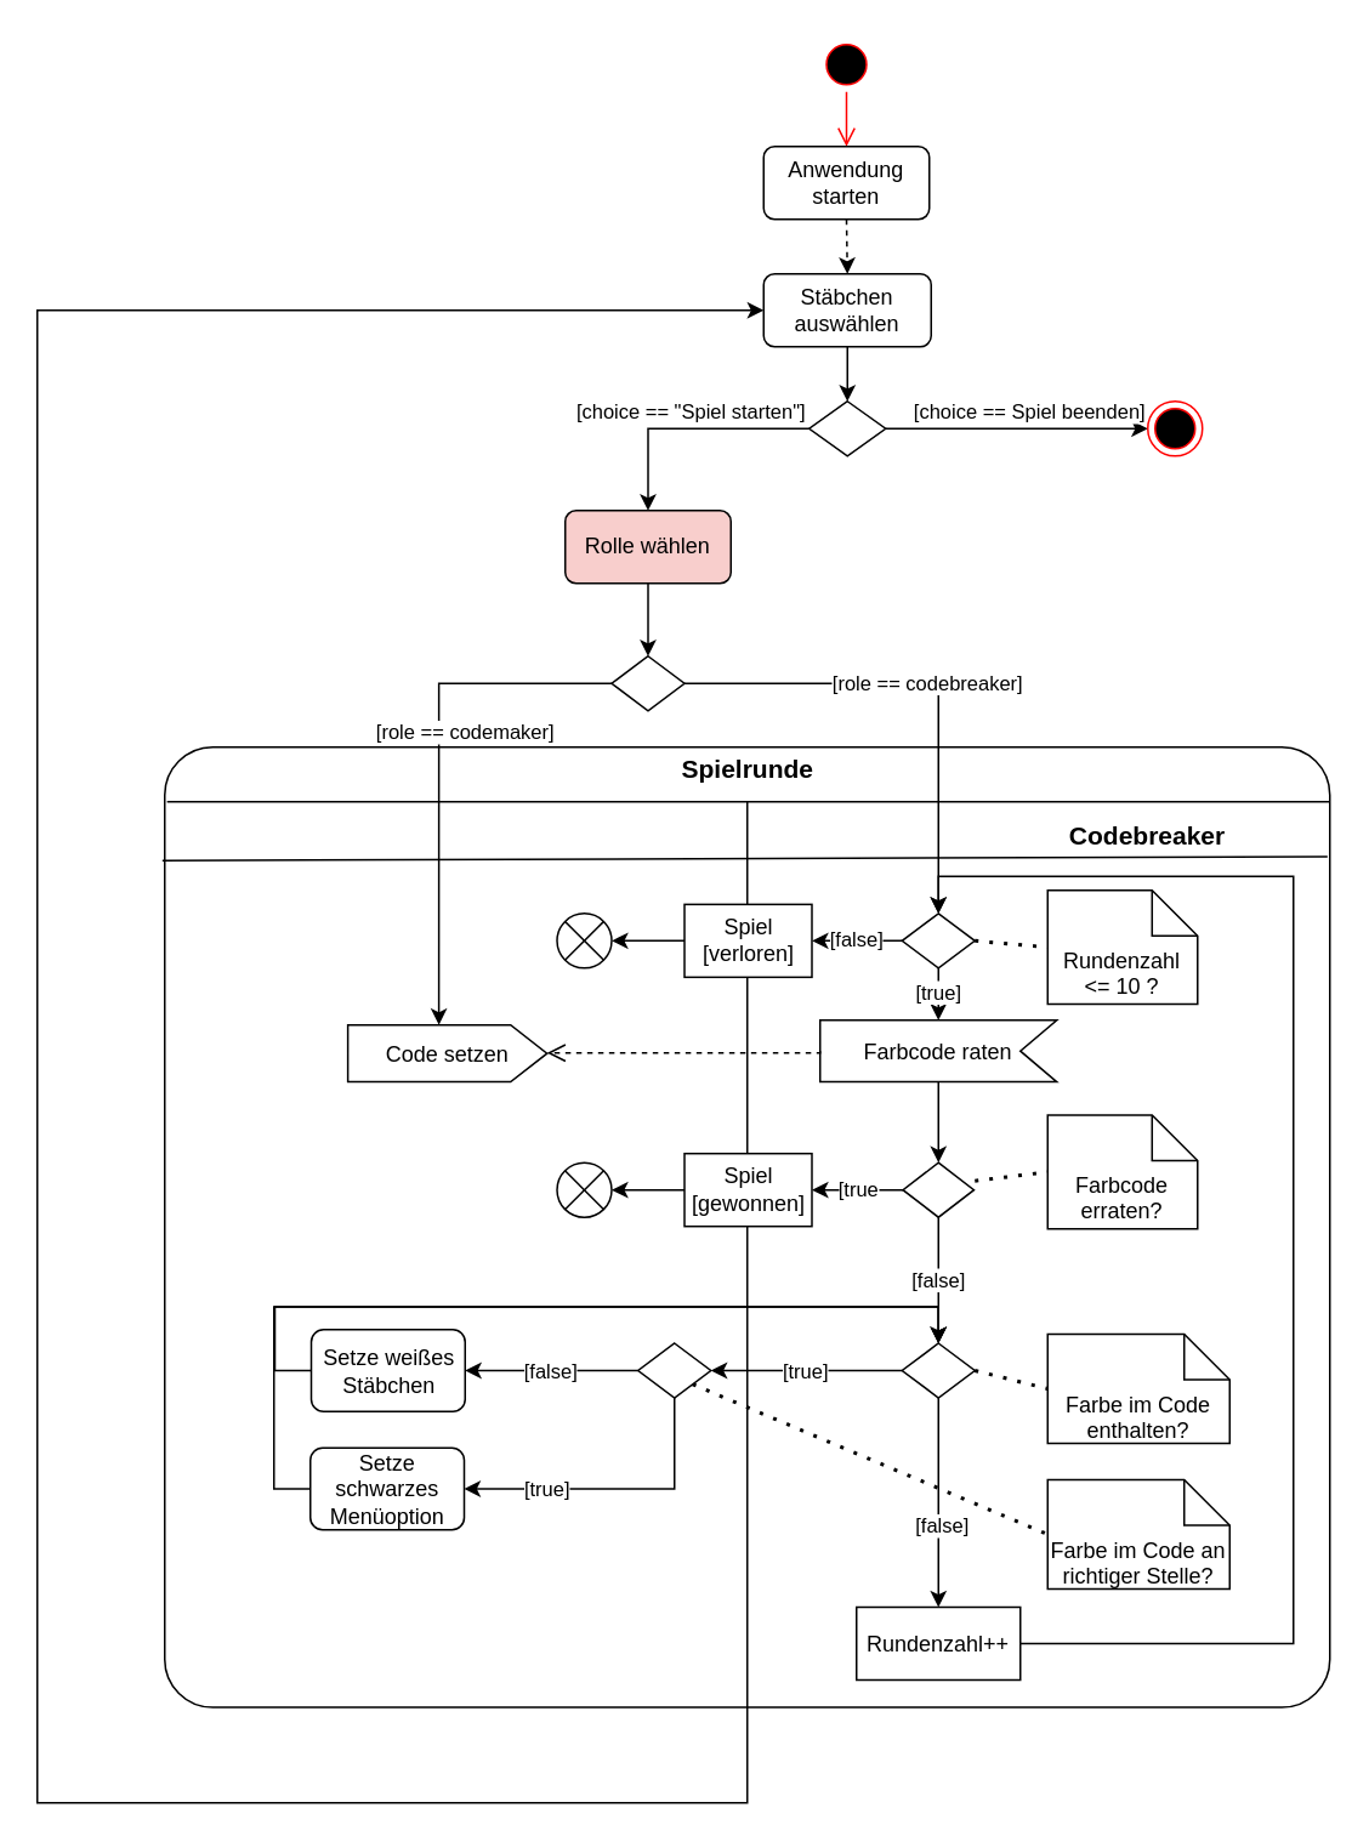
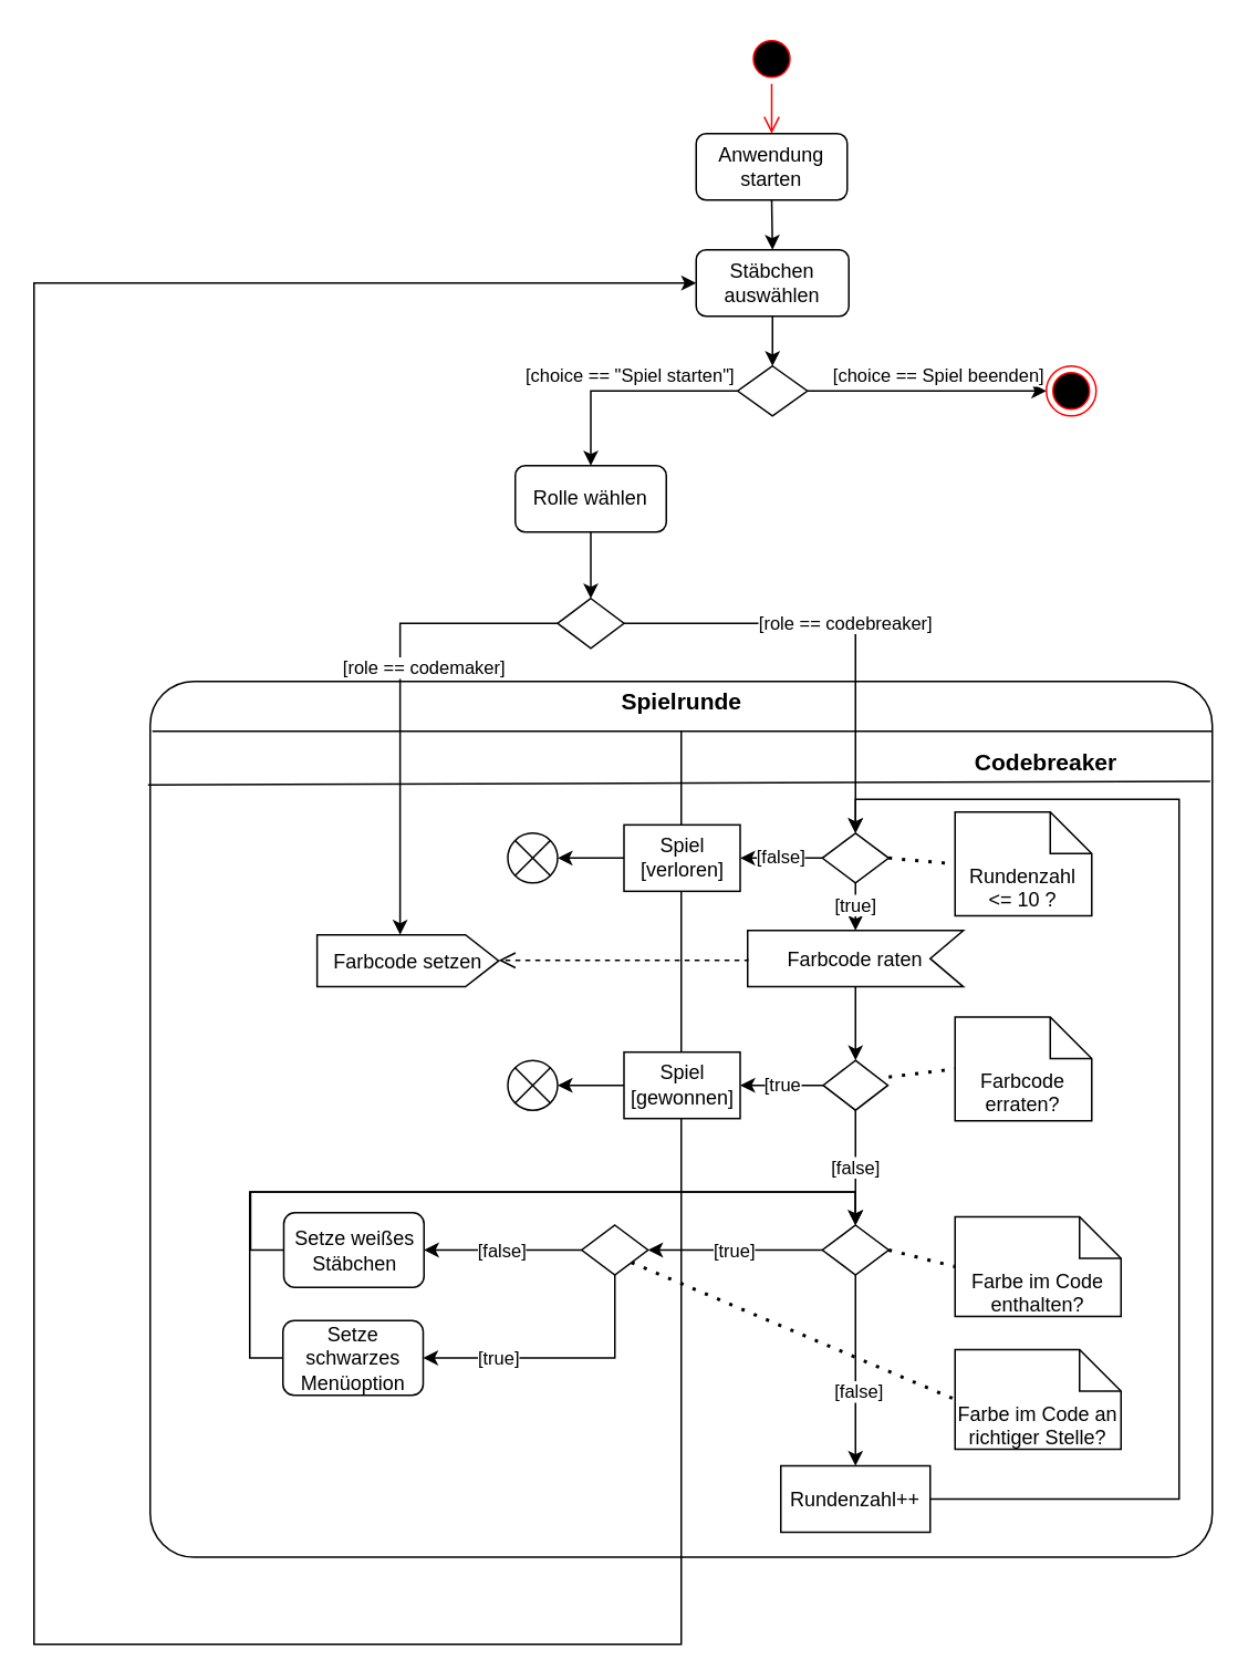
  <mxCell id="0" />
  <mxCell id="1" parent="0" />
  <mxCell id="2" style="edgeStyle=orthogonalEdgeStyle;rounded=0;orthogonalLoop=1;jettySize=auto;html=1;exitX=0.5;exitY=1;exitDx=0;exitDy=0;entryX=0;entryY=0.5;entryDx=0;entryDy=0;" parent="1" source="3" target="21" edge="1"><mxGeometry relative="1" as="geometry"><Array as="points"><mxPoint x="410" y="990" /><mxPoint x="20" y="990" /><mxPoint x="20" y="170" /></Array></mxGeometry></mxCell>
  <mxCell id="3" value="" style="rounded=1;whiteSpace=wrap;html=1;container=0;arcSize=5;" parent="1" vertex="1"><mxGeometry x="90" y="410" width="640" height="527.5" as="geometry" /></mxCell>
  <mxCell id="4" value="" style="ellipse;html=1;shape=startState;fillColor=#000000;strokeColor=#ff0000;" parent="1" vertex="1"><mxGeometry x="449.5" y="20" width="30" height="30" as="geometry" /></mxCell>
  <mxCell id="5" value="" style="edgeStyle=orthogonalEdgeStyle;html=1;verticalAlign=bottom;endArrow=open;endSize=8;strokeColor=#ff0000;rounded=0;entryX=0.5;entryY=0;entryDx=0;entryDy=0;" parent="1" source="4" target="7" edge="1"><mxGeometry relative="1" as="geometry"><mxPoint x="458" y="90" as="targetPoint" /></mxGeometry></mxCell>
- <mxCell id="6" style="edgeStyle=orthogonalEdgeStyle;rounded=0;orthogonalLoop=1;jettySize=auto;html=1;exitX=0.5;exitY=1;exitDx=0;exitDy=0;entryX=0.5;entryY=0;entryDx=0;entryDy=0;dashed=1;" parent="1" source="7" target="21" edge="1"><mxGeometry relative="1" as="geometry" /></mxCell>
+ <mxCell id="6" style="edgeStyle=orthogonalEdgeStyle;rounded=0;orthogonalLoop=1;jettySize=auto;html=1;exitX=0.5;exitY=1;exitDx=0;exitDy=0;entryX=0.5;entryY=0;entryDx=0;entryDy=0;" parent="1" source="7" target="21" edge="1"><mxGeometry relative="1" as="geometry" /></mxCell>
  <mxCell id="7" value="&lt;div&gt;Anwendung starten&lt;/div&gt;" style="rounded=1;whiteSpace=wrap;html=1;" parent="1" vertex="1"><mxGeometry x="419" y="80" width="91" height="40" as="geometry" /></mxCell>
  <mxCell id="8" style="edgeStyle=orthogonalEdgeStyle;rounded=0;orthogonalLoop=1;jettySize=auto;html=1;exitX=0;exitY=0.5;exitDx=0;exitDy=0;entryX=0.5;entryY=0;entryDx=0;entryDy=0;" parent="1" source="12" target="15" edge="1"><mxGeometry relative="1" as="geometry"><mxPoint x="270" y="300" as="targetPoint" /></mxGeometry></mxCell>
  <mxCell id="9" value="[choice == &quot;Spiel starten&quot;]" style="edgeLabel;html=1;align=center;verticalAlign=middle;resizable=0;points=[];" parent="8" vertex="1" connectable="0"><mxGeometry x="-0.395" relative="1" as="geometry"><mxPoint x="-26" y="-10" as="offset" /></mxGeometry></mxCell>
  <mxCell id="10" style="edgeStyle=orthogonalEdgeStyle;rounded=0;orthogonalLoop=1;jettySize=auto;html=1;exitX=1;exitY=0.5;exitDx=0;exitDy=0;entryX=0;entryY=0.5;entryDx=0;entryDy=0;" parent="1" source="12" target="13" edge="1"><mxGeometry relative="1" as="geometry"><mxPoint x="673" y="400" as="targetPoint" /></mxGeometry></mxCell>
  <mxCell id="11" value="[choice == Spiel beenden]" style="edgeLabel;html=1;align=center;verticalAlign=middle;resizable=0;points=[];" parent="10" vertex="1" connectable="0"><mxGeometry x="-0.535" y="1" relative="1" as="geometry"><mxPoint x="45" y="-9" as="offset" /></mxGeometry></mxCell>
  <mxCell id="12" value="" style="rhombus;whiteSpace=wrap;html=1;" parent="1" vertex="1"><mxGeometry x="444" y="220" width="42" height="30" as="geometry" /></mxCell>
  <mxCell id="13" value="" style="ellipse;html=1;shape=endState;fillColor=#000000;strokeColor=#ff0000;" parent="1" vertex="1"><mxGeometry x="630" y="220" width="30" height="30" as="geometry" /></mxCell>
  <mxCell id="14" style="edgeStyle=orthogonalEdgeStyle;rounded=0;orthogonalLoop=1;jettySize=auto;html=1;exitX=0.5;exitY=1;exitDx=0;exitDy=0;entryX=0.5;entryY=0;entryDx=0;entryDy=0;" parent="1" source="15" target="19" edge="1"><mxGeometry relative="1" as="geometry" /></mxCell>
- <mxCell id="15" value="&lt;div&gt;Rolle wählen&lt;/div&gt;" style="rounded=1;whiteSpace=wrap;html=1;fillColor=#f8cecc;" parent="1" vertex="1"><mxGeometry x="310" y="280" width="91" height="40" as="geometry" /></mxCell>
+ <mxCell id="15" value="&lt;div&gt;Rolle wählen&lt;/div&gt;" style="rounded=1;whiteSpace=wrap;html=1;" parent="1" vertex="1"><mxGeometry x="310" y="280" width="91" height="40" as="geometry" /></mxCell>
  <mxCell id="16" style="edgeStyle=orthogonalEdgeStyle;rounded=0;orthogonalLoop=1;jettySize=auto;html=1;exitX=0;exitY=0.5;exitDx=0;exitDy=0;entryX=0;entryY=0;entryDx=50;entryDy=0;entryPerimeter=0;" parent="1" source="19" target="48" edge="1"><mxGeometry relative="1" as="geometry"><mxPoint x="225" y="420" as="targetPoint" /></mxGeometry></mxCell>
  <mxCell id="17" value="[role == codemaker]" style="edgeLabel;html=1;align=center;verticalAlign=middle;resizable=0;points=[];" parent="16" vertex="1" connectable="0"><mxGeometry x="-0.091" y="3" relative="1" as="geometry"><mxPoint x="11" y="-7" as="offset" /></mxGeometry></mxCell>
  <mxCell id="18" value="[role == codebreaker]" style="edgeStyle=orthogonalEdgeStyle;rounded=0;orthogonalLoop=1;jettySize=auto;html=1;exitX=1;exitY=0.5;exitDx=0;exitDy=0;entryX=0.5;entryY=0;entryDx=0;entryDy=0;" parent="1" source="19" target="27" edge="1"><mxGeometry relative="1" as="geometry"><mxPoint x="515" y="440" as="targetPoint" /></mxGeometry></mxCell>
  <mxCell id="19" value="" style="rhombus;whiteSpace=wrap;html=1;" parent="1" vertex="1"><mxGeometry x="335.5" y="360" width="40" height="30" as="geometry" /></mxCell>
  <mxCell id="20" style="edgeStyle=orthogonalEdgeStyle;rounded=0;orthogonalLoop=1;jettySize=auto;html=1;exitX=0.5;exitY=1;exitDx=0;exitDy=0;" parent="1" source="21" target="12" edge="1"><mxGeometry relative="1" as="geometry" /></mxCell>
  <mxCell id="21" value="Stäbchen auswählen" style="rounded=1;whiteSpace=wrap;html=1;" parent="1" vertex="1"><mxGeometry x="419" y="150" width="92" height="40" as="geometry" /></mxCell>
  <mxCell id="22" value="[true" style="edgeStyle=orthogonalEdgeStyle;rounded=0;orthogonalLoop=1;jettySize=auto;html=1;exitX=0;exitY=0.5;exitDx=0;exitDy=0;entryX=1;entryY=0.5;entryDx=0;entryDy=0;" parent="1" source="24" target="56" edge="1"><mxGeometry relative="1" as="geometry" /></mxCell>
  <mxCell id="23" value="[false]" style="edgeStyle=orthogonalEdgeStyle;rounded=0;orthogonalLoop=1;jettySize=auto;html=1;exitX=0.5;exitY=1;exitDx=0;exitDy=0;entryX=0.5;entryY=0;entryDx=0;entryDy=0;" edge="1" parent="1" source="24" target="32"><mxGeometry relative="1" as="geometry" /></mxCell>
  <mxCell id="24" value="" style="rhombus;whiteSpace=wrap;html=1;container=0;" parent="1" vertex="1"><mxGeometry x="495.5" y="638.29" width="39" height="30" as="geometry" /></mxCell>
  <mxCell id="25" value="[false]" style="edgeStyle=orthogonalEdgeStyle;rounded=0;orthogonalLoop=1;jettySize=auto;html=1;exitX=0;exitY=0.5;exitDx=0;exitDy=0;entryX=1;entryY=0.5;entryDx=0;entryDy=0;" parent="1" source="27" target="58" edge="1"><mxGeometry relative="1" as="geometry" /></mxCell>
  <mxCell id="26" value="[true]" style="edgeStyle=orthogonalEdgeStyle;rounded=0;orthogonalLoop=1;jettySize=auto;html=1;exitX=0.5;exitY=1;exitDx=0;exitDy=0;entryX=0;entryY=0;entryDx=65;entryDy=0;entryPerimeter=0;" edge="1" parent="1" source="27" target="50"><mxGeometry relative="1" as="geometry" /></mxCell>
  <mxCell id="27" value="" style="rhombus;whiteSpace=wrap;html=1;container=0;" parent="1" vertex="1"><mxGeometry x="495" y="501.4" width="40" height="30" as="geometry" /></mxCell>
  <mxCell id="28" value="" style="endArrow=none;dashed=1;html=1;dashPattern=1 3;strokeWidth=2;rounded=0;entryX=0;entryY=0.5;entryDx=0;entryDy=0;entryPerimeter=0;" parent="1" target="52" edge="1"><mxGeometry width="50" height="50" relative="1" as="geometry"><mxPoint x="535" y="648.29" as="sourcePoint" /><mxPoint x="495" y="578.29" as="targetPoint" /></mxGeometry></mxCell>
  <mxCell id="29" value="[true]&lt;br&gt;" style="edgeStyle=orthogonalEdgeStyle;rounded=0;orthogonalLoop=1;jettySize=auto;html=1;exitX=0;exitY=0.5;exitDx=0;exitDy=0;entryX=1;entryY=0.5;entryDx=0;entryDy=0;" parent="1" source="32" target="43" edge="1"><mxGeometry relative="1" as="geometry" /></mxCell>
  <mxCell id="30" style="edgeStyle=orthogonalEdgeStyle;rounded=0;orthogonalLoop=1;jettySize=auto;html=1;exitX=0.5;exitY=1;exitDx=0;exitDy=0;entryX=0.5;entryY=0;entryDx=0;entryDy=0;" parent="1" source="32" target="45" edge="1"><mxGeometry relative="1" as="geometry" /></mxCell>
  <mxCell id="31" value="[false]" style="edgeLabel;html=1;align=center;verticalAlign=middle;resizable=0;points=[];container=0;" parent="30" vertex="1" connectable="0"><mxGeometry x="0.217" y="1" relative="1" as="geometry"><mxPoint as="offset" /></mxGeometry></mxCell>
  <mxCell id="32" value="" style="rhombus;whiteSpace=wrap;html=1;container=0;" parent="1" vertex="1"><mxGeometry x="495" y="737.5" width="40" height="30" as="geometry" /></mxCell>
  <mxCell id="33" value="Farbe im Code enthalten?" style="shape=note2;boundedLbl=1;whiteSpace=wrap;html=1;size=25;verticalAlign=top;align=center;container=0;" parent="1" vertex="1"><mxGeometry x="575" y="732.5" width="100" height="60" as="geometry" /></mxCell>
  <mxCell id="34" value="" style="endArrow=none;dashed=1;html=1;dashPattern=1 3;strokeWidth=2;rounded=0;exitX=1;exitY=0.5;exitDx=0;exitDy=0;entryX=0;entryY=0.5;entryDx=0;entryDy=0;entryPerimeter=0;" parent="1" source="32" target="33" edge="1"><mxGeometry width="50" height="50" relative="1" as="geometry"><mxPoint x="545" y="707.5" as="sourcePoint" /><mxPoint x="585" y="707.5" as="targetPoint" /></mxGeometry></mxCell>
  <mxCell id="35" style="edgeStyle=orthogonalEdgeStyle;rounded=0;orthogonalLoop=1;jettySize=auto;html=1;exitX=0;exitY=0.5;exitDx=0;exitDy=0;entryX=0.5;entryY=0;entryDx=0;entryDy=0;" parent="1" source="36" target="32" edge="1"><mxGeometry relative="1" as="geometry" /></mxCell>
  <mxCell id="36" value="Setze weißes Stäbchen" style="rounded=1;whiteSpace=wrap;html=1;container=0;" parent="1" vertex="1"><mxGeometry x="170.5" y="730" width="84.5" height="45" as="geometry" /></mxCell>
  <mxCell id="37" style="edgeStyle=orthogonalEdgeStyle;rounded=0;orthogonalLoop=1;jettySize=auto;html=1;exitX=0;exitY=0.5;exitDx=0;exitDy=0;entryX=0.5;entryY=0;entryDx=0;entryDy=0;" parent="1" source="38" target="32" edge="1"><mxGeometry relative="1" as="geometry" /></mxCell>
  <mxCell id="38" value="Setze schwarzes Menüoption" style="rounded=1;whiteSpace=wrap;html=1;container=0;" parent="1" vertex="1"><mxGeometry x="170" y="795" width="84.5" height="45" as="geometry" /></mxCell>
  <mxCell id="39" value="Farbe im Code an richtiger Stelle?" style="shape=note2;boundedLbl=1;whiteSpace=wrap;html=1;size=25;verticalAlign=top;align=center;container=0;" parent="1" vertex="1"><mxGeometry x="575" y="812.5" width="100" height="60" as="geometry" /></mxCell>
  <mxCell id="40" value="" style="endArrow=none;dashed=1;html=1;dashPattern=1 3;strokeWidth=2;rounded=0;exitX=1;exitY=1;exitDx=0;exitDy=0;entryX=0;entryY=0.5;entryDx=0;entryDy=0;entryPerimeter=0;" parent="1" source="43" target="39" edge="1"><mxGeometry width="50" height="50" relative="1" as="geometry"><mxPoint x="479.5" y="817.5" as="sourcePoint" /><mxPoint x="530" y="782.5" as="targetPoint" /></mxGeometry></mxCell>
  <mxCell id="41" value="[false]" style="edgeStyle=orthogonalEdgeStyle;rounded=0;orthogonalLoop=1;jettySize=auto;html=1;exitX=0;exitY=0.5;exitDx=0;exitDy=0;entryX=1;entryY=0.5;entryDx=0;entryDy=0;" parent="1" source="43" target="36" edge="1"><mxGeometry relative="1" as="geometry" /></mxCell>
  <mxCell id="42" value="[true]" style="edgeStyle=orthogonalEdgeStyle;rounded=0;orthogonalLoop=1;jettySize=auto;html=1;exitX=0.5;exitY=1;exitDx=0;exitDy=0;entryX=1;entryY=0.5;entryDx=0;entryDy=0;" parent="1" source="43" target="38" edge="1"><mxGeometry x="0.45" relative="1" as="geometry"><mxPoint as="offset" /></mxGeometry></mxCell>
  <mxCell id="43" value="" style="rhombus;whiteSpace=wrap;html=1;container=0;" parent="1" vertex="1"><mxGeometry x="350" y="737.5" width="40" height="30" as="geometry" /></mxCell>
  <mxCell id="44" style="edgeStyle=orthogonalEdgeStyle;rounded=0;orthogonalLoop=1;jettySize=auto;html=1;exitX=1;exitY=0.5;exitDx=0;exitDy=0;entryX=0.5;entryY=0;entryDx=0;entryDy=0;" edge="1" parent="1" source="45" target="27"><mxGeometry relative="1" as="geometry"><Array as="points"><mxPoint x="710" y="903" /><mxPoint x="710" y="481" /><mxPoint x="515" y="481" /></Array></mxGeometry></mxCell>
  <mxCell id="45" value="Rundenzahl++" style="rounded=0;whiteSpace=wrap;html=1;container=0;" parent="1" vertex="1"><mxGeometry x="470" y="882.5" width="90" height="40" as="geometry" /></mxCell>
  <mxCell id="46" value="" style="endArrow=none;dashed=1;html=1;dashPattern=1 3;strokeWidth=2;rounded=0;entryX=0;entryY=0.5;entryDx=0;entryDy=0;entryPerimeter=0;exitX=1;exitY=0.5;exitDx=0;exitDy=0;" parent="1" source="27" target="51" edge="1"><mxGeometry width="50" height="50" relative="1" as="geometry"><mxPoint x="535" y="538.9" as="sourcePoint" /><mxPoint x="625" y="438.9" as="targetPoint" /></mxGeometry></mxCell>
  <mxCell id="47" value="&lt;font style=&quot;font-size: 14px;&quot;&gt;&lt;b&gt;Spielrunde&lt;/b&gt;&lt;/font&gt;" style="text;html=1;strokeColor=none;fillColor=none;align=center;verticalAlign=middle;whiteSpace=wrap;rounded=0;container=0;" parent="1" vertex="1"><mxGeometry x="382.026" y="400" width="56.949" height="44.318" as="geometry" /></mxCell>
- <mxCell id="48" value="&lt;font style=&quot;font-size: 12px;&quot;&gt;Code setzen&lt;/font&gt;" style="html=1;shape=mxgraph.infographic.ribbonSimple;notch1=0;notch2=20;align=center;verticalAlign=middle;fontSize=14;fontStyle=0;fillColor=#FFFFFF;whiteSpace=wrap;container=0;" parent="1" vertex="1"><mxGeometry x="190.59" y="562.61" width="109.41" height="31.28" as="geometry" /></mxCell>
+ <mxCell id="48" value="&lt;font style=&quot;font-size: 12px;&quot;&gt;Farbcode setzen&lt;/font&gt;" style="html=1;shape=mxgraph.infographic.ribbonSimple;notch1=0;notch2=20;align=center;verticalAlign=middle;fontSize=14;fontStyle=0;fillColor=#FFFFFF;whiteSpace=wrap;container=0;" parent="1" vertex="1"><mxGeometry x="190.59" y="562.61" width="109.41" height="31.28" as="geometry" /></mxCell>
  <mxCell id="49" value="" style="edgeStyle=orthogonalEdgeStyle;rounded=0;orthogonalLoop=1;jettySize=auto;html=1;exitX=0;exitY=0;exitDx=65;exitDy=33.89;exitPerimeter=0;entryX=0.5;entryY=0;entryDx=0;entryDy=0;" parent="1" source="50" target="24" edge="1"><mxGeometry relative="1" as="geometry" /></mxCell>
  <mxCell id="50" value="&lt;font style=&quot;font-size: 12px;&quot;&gt;Farbcode raten&lt;/font&gt;" style="html=1;shape=mxgraph.infographic.ribbonSimple;notch1=20;notch2=0;align=center;verticalAlign=middle;fontSize=14;fontStyle=0;flipH=1;fillColor=#FFFFFF;whiteSpace=wrap;container=0;" parent="1" vertex="1"><mxGeometry x="450" y="560" width="130" height="33.89" as="geometry" /></mxCell>
  <mxCell id="51" value="Rundenzahl &lt;br&gt;&amp;lt;= 10 ?" style="shape=note2;boundedLbl=1;whiteSpace=wrap;html=1;size=25;verticalAlign=top;align=center;container=0;" parent="1" vertex="1"><mxGeometry x="575.002" y="488.673" width="82.353" height="62.567" as="geometry" /></mxCell>
  <mxCell id="52" value="Farbcode erraten?" style="shape=note2;boundedLbl=1;whiteSpace=wrap;html=1;size=25;verticalAlign=top;align=center;container=0;" parent="1" vertex="1"><mxGeometry x="575.002" y="612.14" width="82.353" height="62.567" as="geometry" /></mxCell>
  <mxCell id="53" value="" style="endArrow=none;html=1;rounded=0;exitX=0.002;exitY=0.057;exitDx=0;exitDy=0;exitPerimeter=0;entryX=1;entryY=0.057;entryDx=0;entryDy=0;entryPerimeter=0;" parent="1" source="3" target="3" edge="1"><mxGeometry width="50" height="50" relative="1" as="geometry"><mxPoint x="160" y="610" as="sourcePoint" /><mxPoint x="210" y="560" as="targetPoint" /></mxGeometry></mxCell>
  <mxCell id="54" value="" style="endArrow=none;html=1;rounded=0;exitX=0.5;exitY=1;exitDx=0;exitDy=0;" parent="1" source="3" edge="1"><mxGeometry width="50" height="50" relative="1" as="geometry"><mxPoint x="160" y="610" as="sourcePoint" /><mxPoint x="410" y="440" as="targetPoint" /></mxGeometry></mxCell>
  <mxCell id="55" style="edgeStyle=orthogonalEdgeStyle;rounded=0;orthogonalLoop=1;jettySize=auto;html=1;exitX=0;exitY=0.5;exitDx=0;exitDy=0;entryX=1;entryY=0.5;entryDx=0;entryDy=0;" parent="1" source="56" target="62" edge="1"><mxGeometry relative="1" as="geometry" /></mxCell>
  <mxCell id="56" value="Spiel [gewonnen]" style="rounded=0;whiteSpace=wrap;html=1;container=0;" parent="1" vertex="1"><mxGeometry x="375.5" y="633.29" width="70" height="40" as="geometry" /></mxCell>
  <mxCell id="57" style="edgeStyle=orthogonalEdgeStyle;rounded=0;orthogonalLoop=1;jettySize=auto;html=1;exitX=0;exitY=0.5;exitDx=0;exitDy=0;entryX=1;entryY=0.5;entryDx=0;entryDy=0;" parent="1" source="58" target="63" edge="1"><mxGeometry relative="1" as="geometry" /></mxCell>
  <mxCell id="58" value="&lt;div&gt;Spiel&lt;/div&gt;&lt;div&gt;[verloren]&lt;br&gt;&lt;/div&gt;" style="rounded=0;whiteSpace=wrap;html=1;container=0;" parent="1" vertex="1"><mxGeometry x="375.5" y="496.4" width="70" height="40" as="geometry" /></mxCell>
  <mxCell id="59" value="" style="endArrow=none;html=1;rounded=0;exitX=-0.002;exitY=0.118;exitDx=0;exitDy=0;exitPerimeter=0;entryX=0.998;entryY=0.114;entryDx=0;entryDy=0;entryPerimeter=0;" parent="1" source="3" target="3" edge="1"><mxGeometry width="50" height="50" relative="1" as="geometry"><mxPoint x="160" y="610" as="sourcePoint" /><mxPoint x="700" y="470" as="targetPoint" /></mxGeometry></mxCell>
  <mxCell id="60" value="&lt;font style=&quot;font-size: 14px;&quot;&gt;&lt;b&gt;Codebreaker&lt;/b&gt;&lt;/font&gt;" style="text;html=1;strokeColor=none;fillColor=none;align=center;verticalAlign=middle;whiteSpace=wrap;rounded=0;" parent="1" vertex="1"><mxGeometry x="600" y="444.32" width="60" height="30" as="geometry" /></mxCell>
  <mxCell id="61" value="" style="html=1;verticalAlign=bottom;endArrow=open;dashed=1;endSize=8;edgeStyle=elbowEdgeStyle;elbow=vertical;curved=0;rounded=0;exitX=1;exitY=0.5;exitDx=0;exitDy=0;exitPerimeter=0;entryX=1;entryY=0.5;entryDx=0;entryDy=0;entryPerimeter=0;" parent="1" source="50" edge="1"><mxGeometry relative="1" as="geometry"><mxPoint x="230" y="638.29" as="sourcePoint" /><mxPoint x="300" y="578.25" as="targetPoint" /></mxGeometry></mxCell>
  <mxCell id="62" value="" style="shape=sumEllipse;perimeter=ellipsePerimeter;html=1;backgroundOutline=1;" parent="1" vertex="1"><mxGeometry x="305.5" y="638.29" width="30" height="30" as="geometry" /></mxCell>
  <mxCell id="63" value="" style="shape=sumEllipse;perimeter=ellipsePerimeter;html=1;backgroundOutline=1;" parent="1" vertex="1"><mxGeometry x="305.5" y="501.4" width="30" height="30" as="geometry" /></mxCell>
